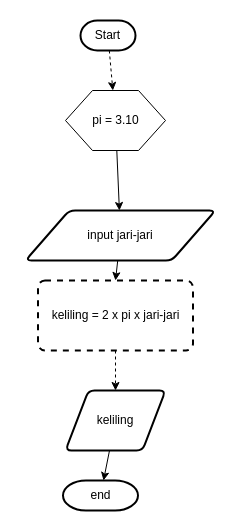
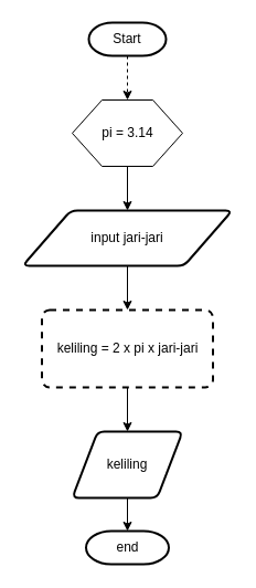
  <mxCell id="0" />
  <mxCell id="1" parent="0" />
- <mxCell id="2" value="Start" style="strokeWidth=2;html=1;shape=mxgraph.flowchart.terminator;whiteSpace=wrap;" vertex="1" parent="1"><mxGeometry x="80" y="20" width="55" height="30" as="geometry" /></mxCell>
- <mxCell id="3" value="input jari-jari" style="shape=parallelogram;html=1;strokeWidth=2;perimeter=parallelogramPerimeter;whiteSpace=wrap;rounded=1;arcSize=12;size=0.23;" vertex="1" parent="1"><mxGeometry x="25" y="210" width="190" height="50" as="geometry" /></mxCell>
- <mxCell id="4" value="pi = 3.10" style="verticalLabelPosition=middle;verticalAlign=middle;html=1;shape=hexagon;perimeter=hexagonPerimeter2;arcSize=6;size=0.27;labelPosition=center;align=center;" vertex="1" parent="1"><mxGeometry x="65" y="90" width="100" height="60" as="geometry" /></mxCell>
+ <mxCell id="2" value="Start" style="strokeWidth=2;html=1;shape=mxgraph.flowchart.terminator;whiteSpace=wrap;" vertex="1" parent="1"><mxGeometry x="80" y="20" width="70" height="30" as="geometry" /></mxCell>
+ <mxCell id="3" value="input jari-jari" style="shape=parallelogram;html=1;strokeWidth=2;perimeter=parallelogramPerimeter;whiteSpace=wrap;rounded=1;arcSize=12;size=0.23;" vertex="1" parent="1"><mxGeometry x="20" y="190" width="190" height="50" as="geometry" /></mxCell>
+ <mxCell id="4" value="pi = 3.14" style="verticalLabelPosition=middle;verticalAlign=middle;html=1;shape=hexagon;perimeter=hexagonPerimeter2;arcSize=6;size=0.27;labelPosition=center;align=center;" vertex="1" parent="1"><mxGeometry x="65" y="90" width="100" height="60" as="geometry" /></mxCell>
  <mxCell id="5" value="keliling = 2 x pi x jari-jari" style="rounded=1;whiteSpace=wrap;html=1;absoluteArcSize=1;arcSize=14;strokeWidth=2;dashed=1;" vertex="1" parent="1"><mxGeometry x="37.5" y="280" width="155" height="70" as="geometry" /></mxCell>
  <mxCell id="6" value="keliling" style="shape=parallelogram;html=1;strokeWidth=2;perimeter=parallelogramPerimeter;whiteSpace=wrap;rounded=1;arcSize=12;size=0.23;" vertex="1" parent="1"><mxGeometry x="65" y="390" width="100" height="60" as="geometry" /></mxCell>
- <mxCell id="7" value="end" style="strokeWidth=2;html=1;shape=mxgraph.flowchart.terminator;whiteSpace=wrap;" vertex="1" parent="1"><mxGeometry x="62.5" y="480" width="75" height="30" as="geometry" /></mxCell>
+ <mxCell id="7" value="end" style="strokeWidth=2;html=1;shape=mxgraph.flowchart.terminator;whiteSpace=wrap;" vertex="1" parent="1"><mxGeometry x="77.5" y="480" width="75" height="30" as="geometry" /></mxCell>
  <mxCell id="8" value="" style="endArrow=classic;html=1;rounded=0;dashed=1;" edge="1" parent="1" source="2" target="4"><mxGeometry width="50" height="50" relative="1" as="geometry"><mxPoint x="150" y="80" as="sourcePoint" /><mxPoint x="260" y="20" as="targetPoint" /></mxGeometry></mxCell>
  <mxCell id="9" value="" style="endArrow=classic;html=1;rounded=0;" edge="1" parent="1" source="4" target="3"><mxGeometry width="50" height="50" relative="1" as="geometry"><mxPoint x="165" y="160" as="sourcePoint" /><mxPoint x="275" y="100" as="targetPoint" /></mxGeometry></mxCell>
  <mxCell id="10" value="" style="endArrow=classic;html=1;rounded=0;entryX=0.5;entryY=0;entryDx=0;entryDy=0;" edge="1" parent="1" source="3" target="5"><mxGeometry width="50" height="50" relative="1" as="geometry"><mxPoint x="180" y="270" as="sourcePoint" /><mxPoint x="290" y="210" as="targetPoint" /></mxGeometry></mxCell>
- <mxCell id="11" value="" style="endArrow=classic;html=1;rounded=0;dashed=1;" edge="1" parent="1" source="5" target="6"><mxGeometry width="50" height="50" relative="1" as="geometry"><mxPoint x="180" y="290" as="sourcePoint" /><mxPoint x="290" y="230" as="targetPoint" /></mxGeometry></mxCell>
+ <mxCell id="11" value="" style="endArrow=classic;html=1;rounded=0;" edge="1" parent="1" source="5" target="6"><mxGeometry width="50" height="50" relative="1" as="geometry"><mxPoint x="180" y="290" as="sourcePoint" /><mxPoint x="290" y="230" as="targetPoint" /></mxGeometry></mxCell>
  <mxCell id="12" value="" style="endArrow=classic;html=1;rounded=0;" edge="1" parent="1" source="6" target="7"><mxGeometry width="50" height="50" relative="1" as="geometry"><mxPoint x="190" y="300" as="sourcePoint" /><mxPoint x="300" y="240" as="targetPoint" /></mxGeometry></mxCell>
